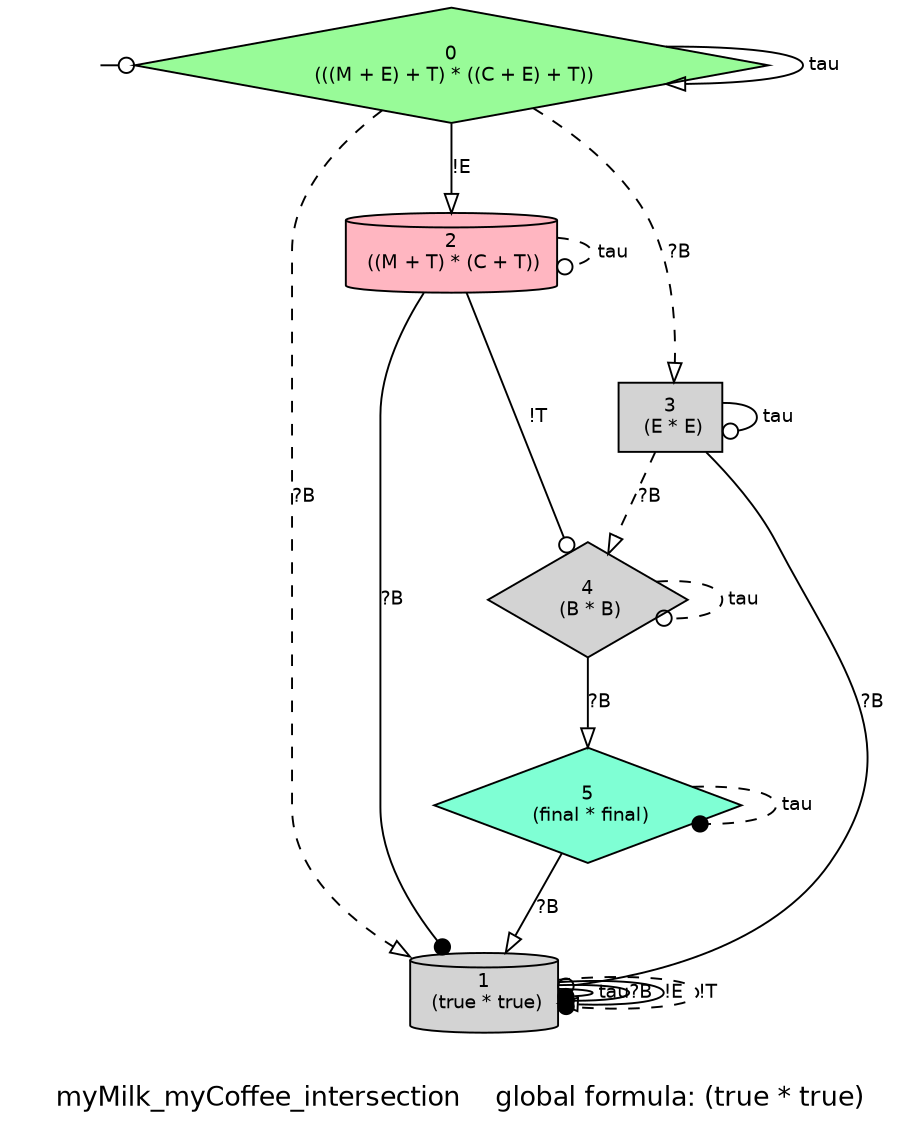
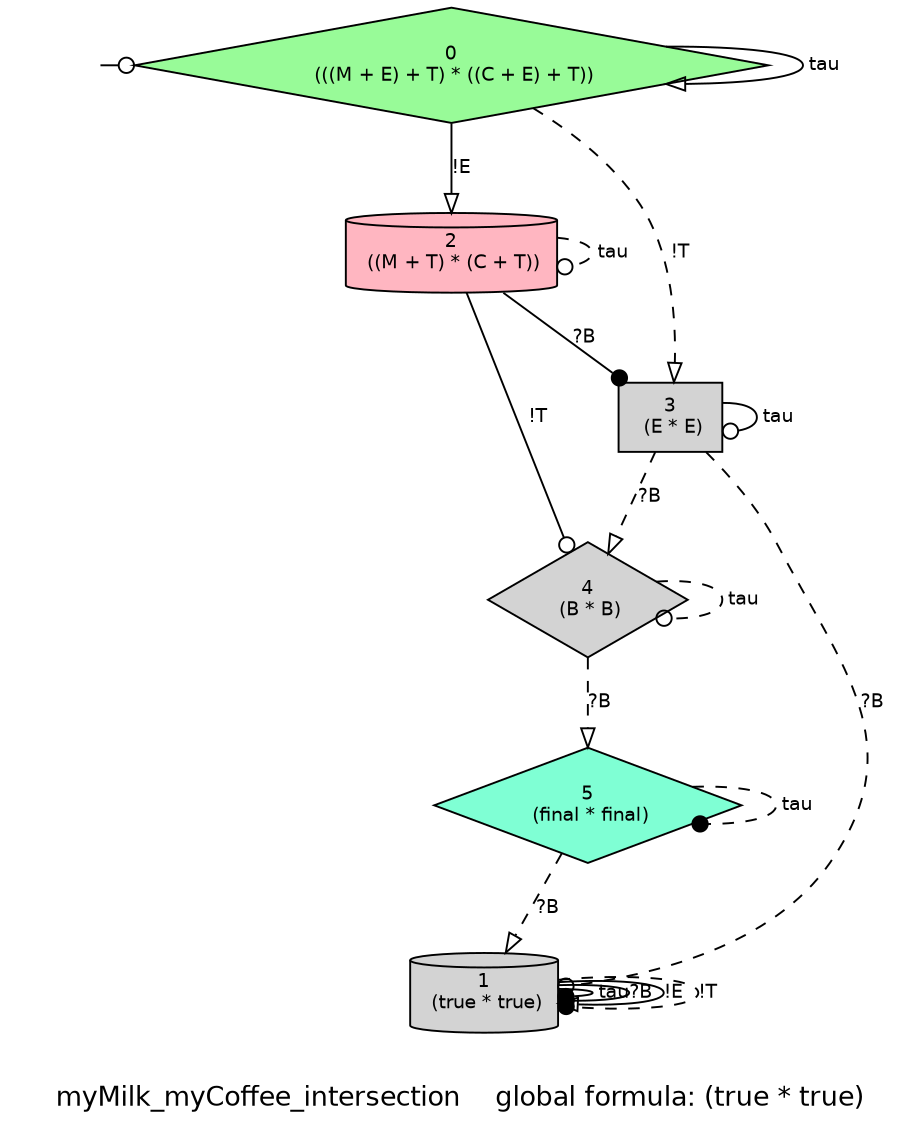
  digraph {
    fontname=Helvetica
    label="myMilk_myCoffee_intersection    global formula: (true * true)"
    node [fontname=Helvetica fontsize=10 style=filled fillcolor=lightgrey shape=diamond]
    edge [arrowhead=onormal fontname=Helvetica fontsize=10 style=dashed]
    q_0 [height=0.01 style=invis width=0.01 fillcolor="" shape=""]
    n2 [fillcolor=palegreen label="0\n (((M + E) + T) * ((C + E) + T))"]
    n3 [label="1\n (true * true)" shape=cylinder]
    n4 [fillcolor=lightpink label="2\n ((M + T) * (C + T))" shape=cylinder]
    n5 [label="3\n (E * E)" shape=box]
    n6 [label="4\n (B * B)"]
    n7 [fillcolor=aquamarine label="5\n (final * final)"]
    q_0 -> n2 [arrowhead=odot minlen=0.5 style=solid]
    n2 -> n2 [label=" tau" style=solid]
-   n2 -> n3 [label="?B"]
    n2 -> n4 [label="!E" style=solid]
-   n2 -> n5 [label="?B"]
+   n2 -> n5 [label="!T"]
    n3 -> n3 [arrowhead=dot label=" tau" style=solid]
    n3 -> n3 [arrowhead=dot label="?B" style=solid]
    n3 -> n3 [label="!E" style=solid]
    n3 -> n3 [arrowhead=dot label="!T"]
-   n4 -> n3 [arrowhead=dot label="?B" style=solid]
+   n4 -> n5 [arrowhead=dot label="?B" style=solid]
    n4 -> n4 [arrowhead=odot label=" tau"]
    n4 -> n6 [arrowhead=odot label="!T" style=solid]
-   n5 -> n3 [arrowhead=odot label="?B" style=solid]
+   n5 -> n3 [arrowhead=odot label="?B"]
    n5 -> n5 [arrowhead=odot label=" tau" style=solid]
    n5 -> n6 [label="?B"]
    n6 -> n6 [arrowhead=odot label=" tau"]
-   n6 -> n7 [label="?B" style=solid]
-   n7 -> n3 [label="?B" style=solid]
+   n6 -> n7 [label="?B"]
+   n7 -> n3 [label="?B"]
    n7 -> n7 [arrowhead=dot label=" tau"]
  }
